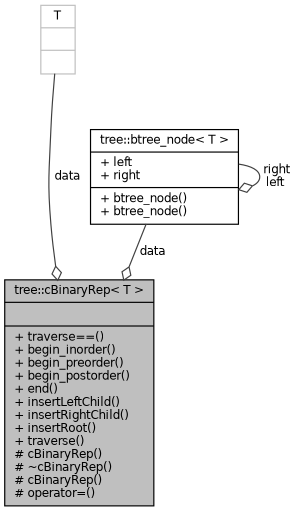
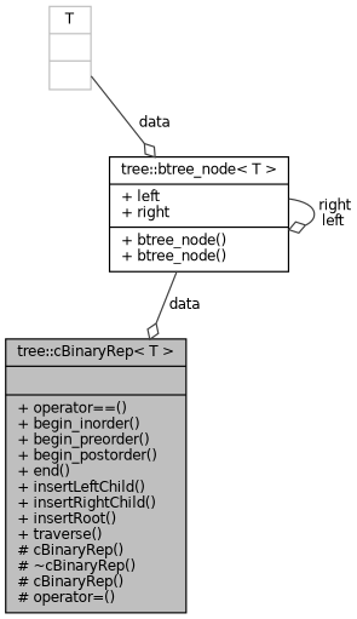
  digraph {
    node [color=black fillcolor=white fontname=Helvetica fontsize=10 shape=record style=filled]
    edge [arrowhead=odiamond color=grey25 fontname=Helvetica fontsize=10 labelfontname=Helvetica labelfontsize=10 style=solid]
-   n1 [fillcolor=grey75 fontcolor=black height=0.2 label="{tree::cBinaryRep\< T \>\n||+ traverse==()\l+ begin_inorder()\l+ begin_preorder()\l+ begin_postorder()\l+ end()\l+ insertLeftChild()\l+ insertRightChild()\l+ insertRoot()\l+ traverse()\l# cBinaryRep()\l# ~cBinaryRep()\l# cBinaryRep()\l# operator=()\l}" width=0.4]
+   n1 [fillcolor=grey75 fontcolor=black height=0.2 label="{tree::cBinaryRep\< T \>\n||+ operator==()\l+ begin_inorder()\l+ begin_preorder()\l+ begin_postorder()\l+ end()\l+ insertLeftChild()\l+ insertRightChild()\l+ insertRoot()\l+ traverse()\l# cBinaryRep()\l# ~cBinaryRep()\l# cBinaryRep()\l# operator=()\l}" width=0.4]
    n2 [height=0.2 label="{tree::btree_node\< T \>\n|+ left\l+ right\l|+ btree_node()\l+ btree_node()\l}" width=0.4]
    n3 [color=grey75 height=0.2 label="{T\n||}" width=0.4]
    n2 -> n1 [label=" data"]
    n2 -> n2 [label=" right\nleft"]
-   n3 -> n1 [label=" data"]
+   n3 -> n2 [label=" data"]
  }
